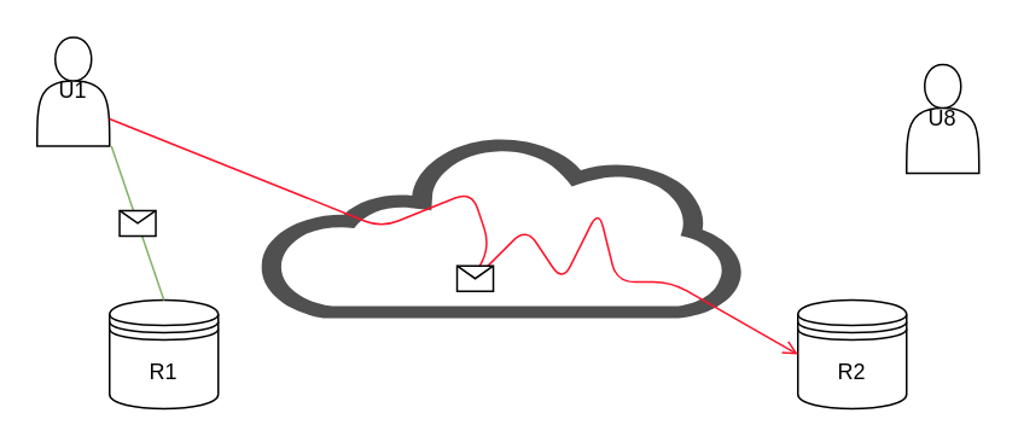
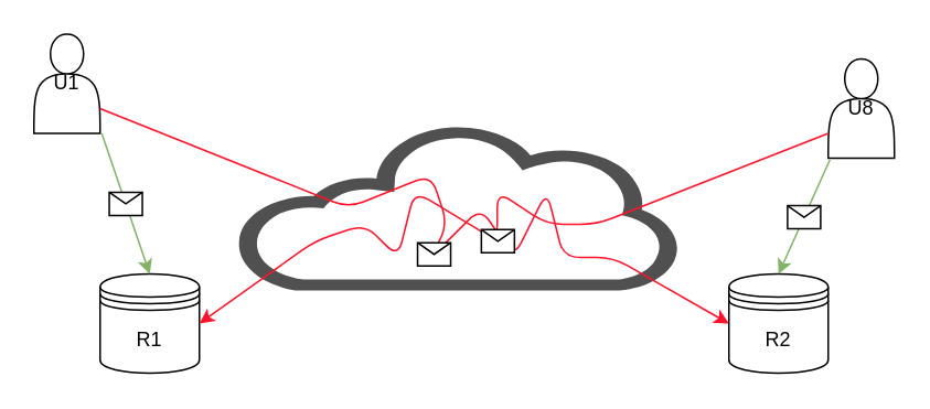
  <mxCell id="0" />
  <mxCell id="1" parent="0" />
  <mxCell id="2" value="R1" style="shape=datastore;whiteSpace=wrap;html=1;" parent="1" vertex="1"><mxGeometry x="60" y="165" width="60" height="60" as="geometry" /></mxCell>
  <mxCell id="3" value="U8" style="shape=actor;whiteSpace=wrap;html=1;" parent="1" vertex="1"><mxGeometry x="500" y="35" width="40" height="60" as="geometry" /></mxCell>
  <mxCell id="4" value="U1" style="shape=actor;whiteSpace=wrap;html=1;" parent="1" vertex="1"><mxGeometry x="20" y="20" width="40" height="60" as="geometry" /></mxCell>
  <mxCell id="5" value="" style="pointerEvents=1;shadow=0;dashed=0;html=1;strokeColor=none;fillColor=#505050;labelPosition=center;verticalLabelPosition=bottom;outlineConnect=0;verticalAlign=top;align=center;shape=mxgraph.office.clouds.cloud;" parent="1" vertex="1"><mxGeometry x="143" y="75" width="270" height="100" as="geometry" /></mxCell>
  <mxCell id="6" value="R2" style="shape=datastore;whiteSpace=wrap;html=1;" parent="1" vertex="1"><mxGeometry x="440" y="165" width="60" height="60" as="geometry" /></mxCell>
- <mxCell id="7" value="" style="endArrow=none;html=1;entryX=0.5;entryY=0;entryDx=0;entryDy=0;exitX=1.025;exitY=1;exitDx=0;exitDy=0;exitPerimeter=0;fillColor=#d5e8d4;strokeColor=#82B366;" parent="1" source="4" target="2" edge="1"><mxGeometry relative="1" as="geometry"><mxPoint x="210" y="5" as="sourcePoint" /><mxPoint x="310" y="5" as="targetPoint" /></mxGeometry></mxCell>
+ <mxCell id="7" value="" style="endArrow=classic;html=1;entryX=0.5;entryY=0;entryDx=0;entryDy=0;exitX=1.025;exitY=1;exitDx=0;exitDy=0;exitPerimeter=0;fillColor=#d5e8d4;strokeColor=#82B366;" parent="1" source="4" target="2" edge="1"><mxGeometry relative="1" as="geometry"><mxPoint x="210" y="5" as="sourcePoint" /><mxPoint x="310" y="5" as="targetPoint" /></mxGeometry></mxCell>
  <mxCell id="8" value="" style="shape=message;html=1;outlineConnect=0;" parent="7" vertex="1"><mxGeometry width="20" height="14" relative="1" as="geometry"><mxPoint x="-10" y="-7" as="offset" /></mxGeometry></mxCell>
- <mxCell id="9" value="" style="endArrow=open;html=1;exitX=1;exitY=0.75;exitDx=0;exitDy=0;entryX=0;entryY=0.5;entryDx=0;entryDy=0;strokeColor=#FF122A;" parent="1" source="4" target="6" edge="1"><mxGeometry relative="1" as="geometry"><mxPoint x="210" y="5" as="sourcePoint" /><mxPoint x="310" y="5" as="targetPoint" /><Array as="points"><mxPoint x="210" y="125" /><mxPoint x="260" y="105" /><mxPoint x="270" y="135" /><mxPoint x="260" y="155" /><mxPoint x="290" y="125" /><mxPoint x="310" y="155" /><mxPoint x="330" y="115" /><mxPoint x="340" y="155" /><mxPoint x="370" y="155" /></Array></mxGeometry></mxCell>
+ <mxCell id="9" value="" style="endArrow=classic;html=1;exitX=1;exitY=0.75;exitDx=0;exitDy=0;entryX=0;entryY=0.5;entryDx=0;entryDy=0;strokeColor=#FF122A;" parent="1" source="4" target="6" edge="1"><mxGeometry relative="1" as="geometry"><mxPoint x="210" y="5" as="sourcePoint" /><mxPoint x="310" y="5" as="targetPoint" /><Array as="points"><mxPoint x="210" y="125" /><mxPoint x="260" y="105" /><mxPoint x="270" y="135" /><mxPoint x="260" y="155" /><mxPoint x="290" y="125" /><mxPoint x="310" y="155" /><mxPoint x="330" y="115" /><mxPoint x="340" y="155" /><mxPoint x="370" y="155" /></Array></mxGeometry></mxCell>
  <mxCell id="10" value="" style="shape=message;html=1;outlineConnect=0;" parent="9" vertex="1"><mxGeometry width="20" height="14" relative="1" as="geometry"><mxPoint x="-10" y="-7" as="offset" /></mxGeometry></mxCell>
+ <mxCell id="11" value="" style="endArrow=classic;html=1;exitX=0;exitY=0.75;exitDx=0;exitDy=0;entryX=1;entryY=0.5;entryDx=0;entryDy=0;strokeColor=#FF122A;" parent="1" source="3" target="2" edge="1"><mxGeometry relative="1" as="geometry"><mxPoint x="210" y="5" as="sourcePoint" /><mxPoint x="310" y="5" as="targetPoint" /><Array as="points"><mxPoint x="360" y="135" /><mxPoint x="330" y="135" /><mxPoint x="300" y="115" /><mxPoint x="300" y="145" /><mxPoint x="250" y="115" /><mxPoint x="240" y="155" /><mxPoint x="220" y="135" /><mxPoint x="190" y="145" /></Array></mxGeometry></mxCell>
+ <mxCell id="12" value="" style="shape=message;html=1;outlineConnect=0;" parent="11" vertex="1"><mxGeometry width="20" height="14" relative="1" as="geometry"><mxPoint x="-10" y="-7" as="offset" /></mxGeometry></mxCell>
+ <mxCell id="13" value="" style="endArrow=classic;html=1;exitX=0.025;exitY=1.017;exitDx=0;exitDy=0;exitPerimeter=0;entryX=0.5;entryY=0;entryDx=0;entryDy=0;fillColor=#d5e8d4;strokeColor=#82B366;" parent="1" source="3" target="6" edge="1"><mxGeometry relative="1" as="geometry"><mxPoint x="210" y="5" as="sourcePoint" /><mxPoint x="310" y="5" as="targetPoint" /></mxGeometry></mxCell>
+ <mxCell id="14" value="" style="shape=message;html=1;outlineConnect=0;" parent="13" vertex="1"><mxGeometry width="20" height="14" relative="1" as="geometry"><mxPoint x="-10" y="-7" as="offset" /></mxGeometry></mxCell>
